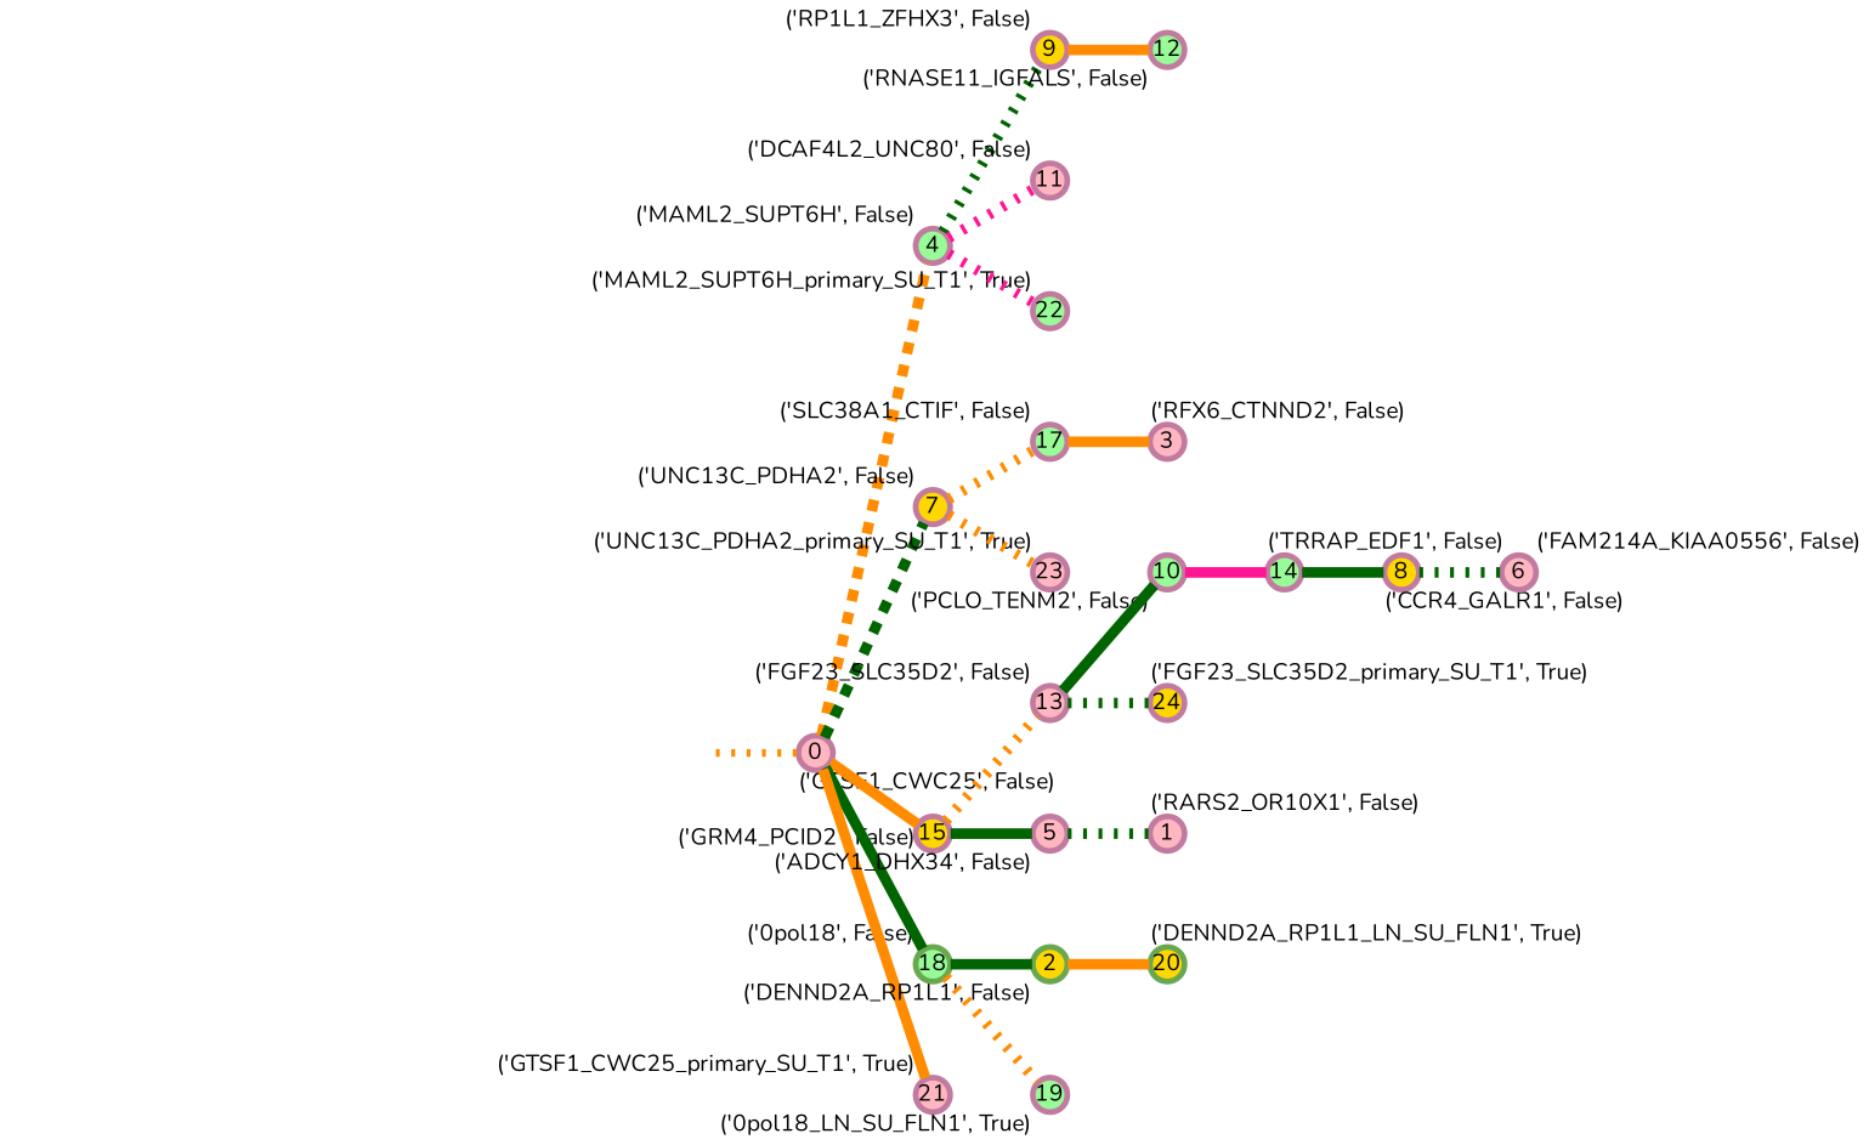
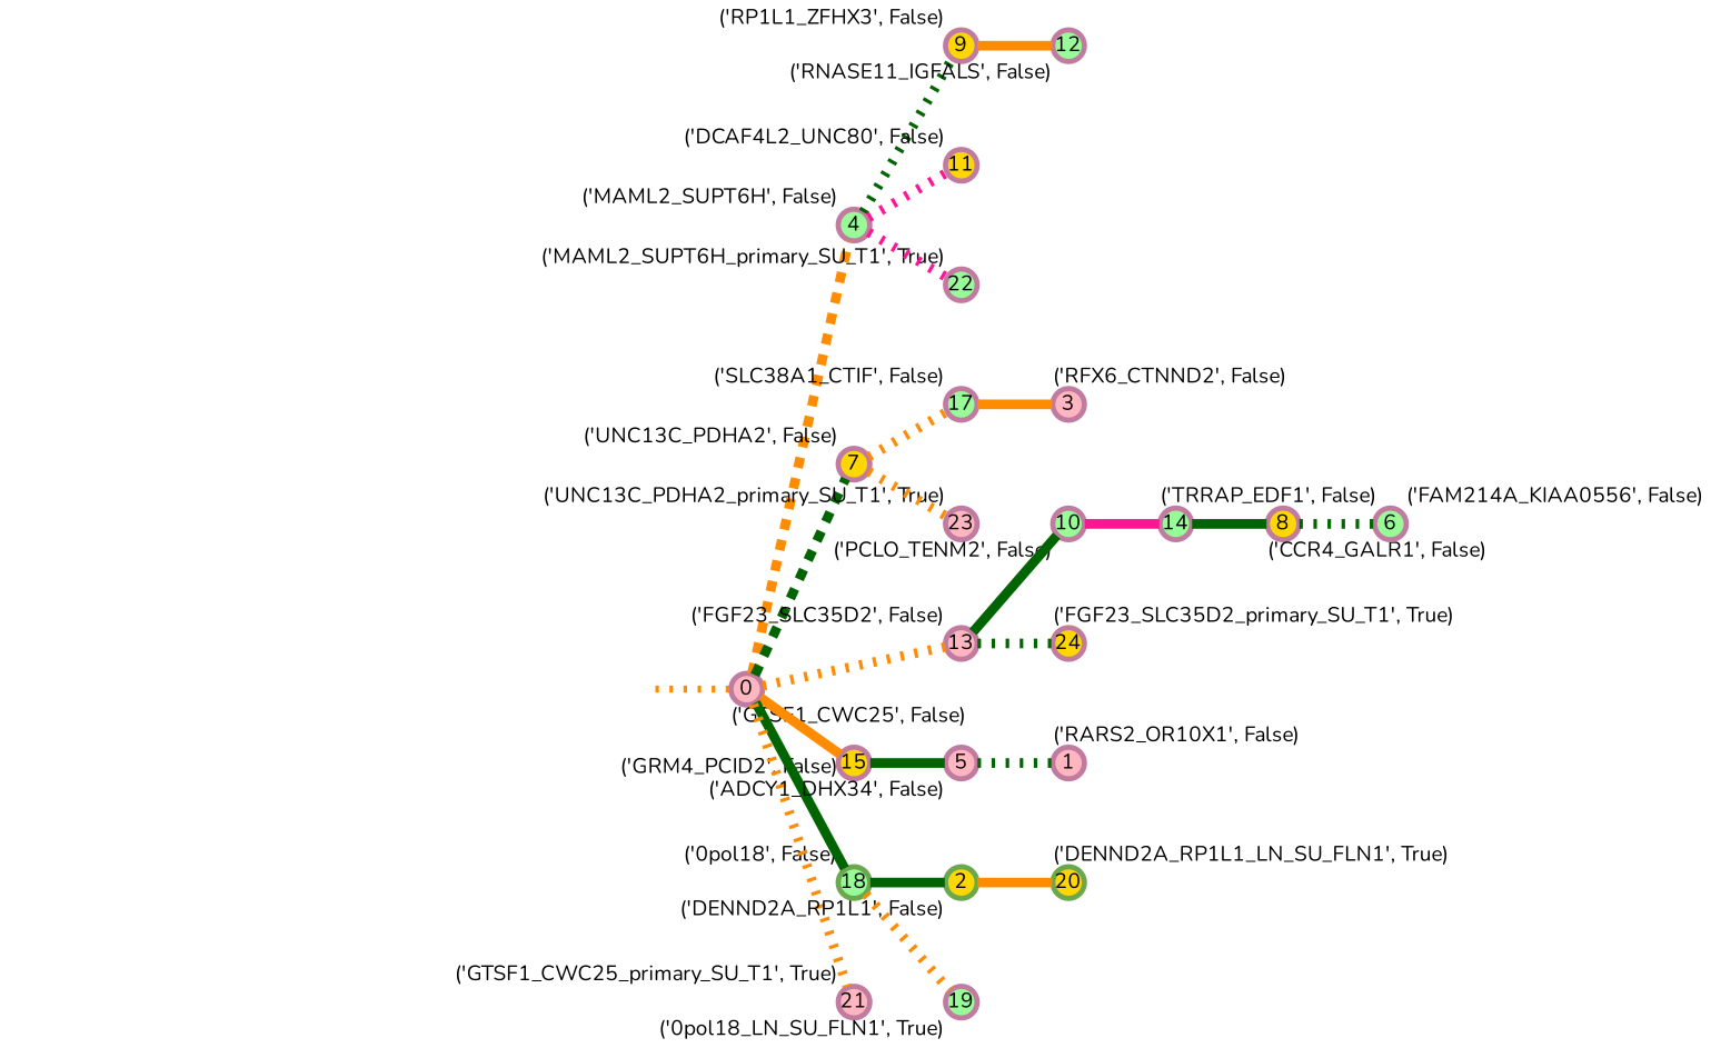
  strict digraph {
    fontname=Nunito
    forcelabels=true
    nodesep=0.7
    rankdir=LR
    ranksep=0.6
    splines=false
    node [color="#c27ba0ff" fillcolor=lightpink fixedsize=true fontname=Nunito fontsize="12pt" penwidth=3 shape=circle style=filled xlabel="('GTSF1_CWC25', False)"]
    edge [arrowsize=0 color=darkorange fontname=Nunito minlen=1.0980392694473267 penwidth=5.5 style=dotted]
    0 [height=0.25]
    4 [fillcolor=palegreen height=0.25 xlabel="('MAML2_SUPT6H', False)"]
    7 [fillcolor=gold height=0.25 xlabel="('UNC13C_PDHA2', False)"]
    13 [height=0.25 xlabel="('FGF23_SLC35D2', False)"]
    15 [fillcolor=gold height=0.25 xlabel="('GRM4_PCID2', False)"]
    18 [color="#6aa84fff" fillcolor=palegreen height=0.25 xlabel="('0pol18', False)"]
    21 [height=0.25 xlabel="('GTSF1_CWC25_primary_SU_T1', True)"]
    9 [fillcolor=gold height=0.25 xlabel="('RP1L1_ZFHX3', False)"]
-   11 [height=0.25 xlabel="('DCAF4L2_UNC80', False)"]
+   11 [fillcolor=gold height=0.25 xlabel="('DCAF4L2_UNC80', False)"]
    22 [fillcolor=palegreen height=0.25 xlabel="('MAML2_SUPT6H_primary_SU_T1', True)"]
    17 [fillcolor=palegreen height=0.25 xlabel="('SLC38A1_CTIF', False)"]
    23 [height=0.25 xlabel="('UNC13C_PDHA2_primary_SU_T1', True)"]
    10 [fillcolor=palegreen height=0.25 xlabel="('PCLO_TENM2', False)"]
    24 [fillcolor=gold height=0.25 xlabel="('FGF23_SLC35D2_primary_SU_T1', True)"]
    5 [height=0.25 xlabel="('ADCY1_DHX34', False)"]
    2 [color="#6aa84fff" fillcolor=gold height=0.25 xlabel="('DENND2A_RP1L1', False)"]
    19 [fillcolor=palegreen height=0.25 xlabel="('0pol18_LN_SU_FLN1', True)"]
    12 [fillcolor=palegreen height=0.25 xlabel="('RNASE11_IGFALS', False)"]
    3 [height=0.25 xlabel="('RFX6_CTNND2', False)"]
    14 [fillcolor=palegreen height=0.25 xlabel="('TRRAP_EDF1', False)"]
    1 [height=0.25 xlabel="('RARS2_OR10X1', False)"]
    20 [color="#6aa84fff" fillcolor=gold height=0.25 xlabel="('DENND2A_RP1L1_LN_SU_FLN1', True)"]
    8 [fillcolor=gold height=0.25 xlabel="('CCR4_GALR1', False)"]
-   6 [height=0.25 xlabel="('FAM214A_KIAA0556', False)"]
+   6 [fillcolor=palegreen height=0.25 xlabel="('FAM214A_KIAA0556', False)"]
    normal [style=invis color="" fillcolor="" fixedsize="" fontsize="" shape=""]
    0 -> 4 [minlen=1.0 style=dashed]
    0 -> 7 [color=darkgreen minlen=1.0 style=dashed]
-   15 -> 13 [minlen=1.0]
+   0 -> 13 [minlen=1.0]
    0 -> 15 [minlen=1.0 style=bold]
    0 -> 18 [color=darkgreen style=bold]
-   0 -> 21 [style=bold]
+   0 -> 21
    4 -> 9 [color=darkgreen minlen=1.4313725233078003]
    4 -> 11 [color=deeppink minlen=1.2745097875595093]
    4 -> 22 [color=deeppink]
    7 -> 17 [minlen=1.1960784196853638]
    7 -> 23
    13 -> 10 [color=darkgreen minlen=1.3921568393707275 style=bold]
    13 -> 24 [color=darkgreen]
    15 -> 5 [color=darkgreen minlen=1.7450981140136719 style=bold]
    18 -> 2 [color=darkgreen minlen=1.0 style=bold]
    18 -> 19
    9 -> 12 [minlen=1.2352941036224365 style=bold]
    17 -> 3 [minlen=1.8627450466156006 style=bold]
    10 -> 14 [color=deeppink minlen=1.2352941036224365 style=bold]
    5 -> 1 [color=darkgreen minlen=1.0]
    2 -> 20 [style=bold]
    14 -> 8 [color=darkgreen minlen=1.470588207244873 style=bold]
    8 -> 6 [color=darkgreen minlen=1.5490195751190186]
    normal -> 0 [penwidth=4 minlen=""]
  }
